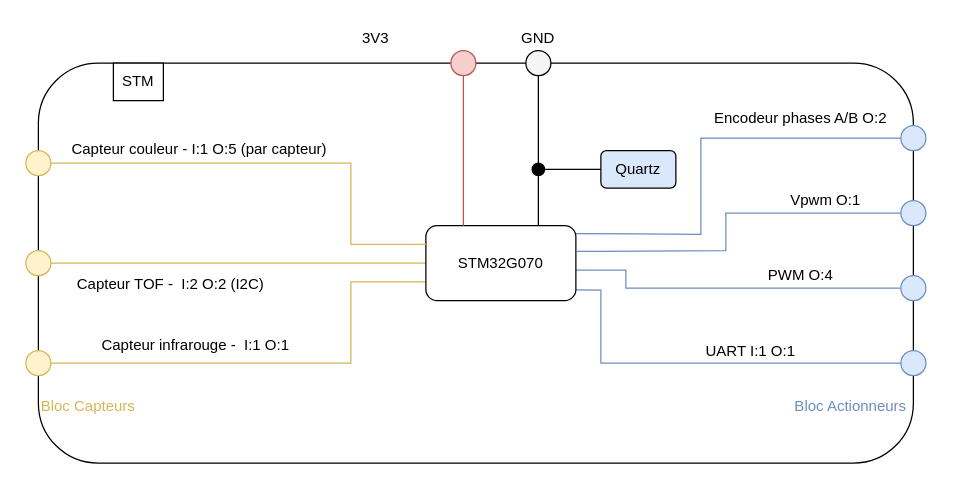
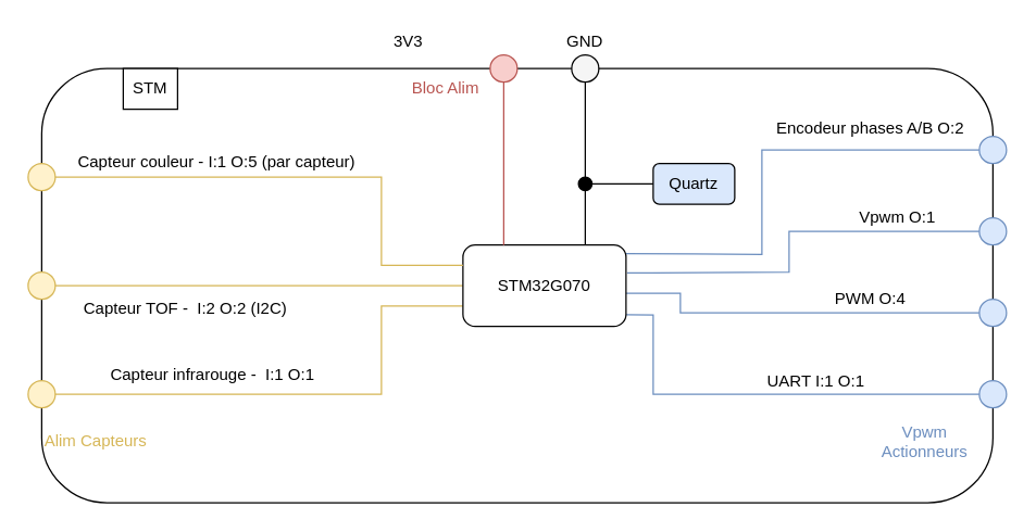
  <mxCell id="0" />
  <mxCell id="1" parent="0" />
  <mxCell id="2" value="" style="rounded=1;whiteSpace=wrap;html=1;" vertex="1" parent="1"><mxGeometry x="30" y="50" width="700" height="320" as="geometry" /></mxCell>
  <mxCell id="3" style="edgeStyle=orthogonalEdgeStyle;rounded=0;orthogonalLoop=1;jettySize=auto;html=1;exitX=0;exitY=0.5;exitDx=0;exitDy=0;entryX=0;entryY=0.5;entryDx=0;entryDy=0;strokeColor=#D6B656;startArrow=none;startFill=0;endArrow=none;endFill=0;fillColor=#fff2cc;" edge="1" parent="1" source="9" target="2"><mxGeometry relative="1" as="geometry"><Array as="points"><mxPoint x="160" y="210" /><mxPoint x="160" y="210" /></Array></mxGeometry></mxCell>
  <mxCell id="4" style="edgeStyle=orthogonalEdgeStyle;rounded=0;orthogonalLoop=1;jettySize=auto;html=1;exitX=0;exitY=0.75;exitDx=0;exitDy=0;entryX=0;entryY=0.75;entryDx=0;entryDy=0;strokeColor=#d6b656;startArrow=none;startFill=0;endArrow=none;endFill=0;fillColor=#fff2cc;" edge="1" parent="1" source="9" target="2"><mxGeometry relative="1" as="geometry"><Array as="points"><mxPoint x="280" y="225" /><mxPoint x="280" y="290" /></Array></mxGeometry></mxCell>
  <mxCell id="5" style="edgeStyle=orthogonalEdgeStyle;rounded=0;orthogonalLoop=1;jettySize=auto;html=1;exitX=1;exitY=0.858;exitDx=0;exitDy=0;strokeColor=#6C8EBF;startArrow=none;startFill=0;endArrow=none;endFill=0;fillColor=#dae8fc;exitPerimeter=0;" edge="1" parent="1" source="9" target="29"><mxGeometry relative="1" as="geometry"><Array as="points"><mxPoint x="480" y="232" /><mxPoint x="480" y="290" /></Array></mxGeometry></mxCell>
  <mxCell id="6" style="edgeStyle=orthogonalEdgeStyle;rounded=0;orthogonalLoop=1;jettySize=auto;html=1;exitX=0.993;exitY=0.594;exitDx=0;exitDy=0;strokeColor=#6c8ebf;startArrow=none;startFill=0;endArrow=none;endFill=0;fillColor=#dae8fc;exitPerimeter=0;" edge="1" parent="1" source="9" target="30"><mxGeometry relative="1" as="geometry"><Array as="points"><mxPoint x="500" y="216" /><mxPoint x="500" y="230" /></Array></mxGeometry></mxCell>
  <mxCell id="7" style="edgeStyle=orthogonalEdgeStyle;rounded=0;orthogonalLoop=1;jettySize=auto;html=1;exitX=1.007;exitY=0.344;exitDx=0;exitDy=0;strokeColor=#6c8ebf;startArrow=none;startFill=0;endArrow=none;endFill=0;exitPerimeter=0;fillColor=#dae8fc;" edge="1" parent="1" source="9" target="31"><mxGeometry relative="1" as="geometry"><Array as="points"><mxPoint x="480" y="201" /><mxPoint x="580" y="200" /><mxPoint x="580" y="170" /></Array></mxGeometry></mxCell>
  <mxCell id="8" style="edgeStyle=orthogonalEdgeStyle;rounded=0;orthogonalLoop=1;jettySize=auto;html=1;exitX=0.993;exitY=0.108;exitDx=0;exitDy=0;entryX=0;entryY=0.5;entryDx=0;entryDy=0;strokeColor=#6c8ebf;startArrow=none;startFill=0;endArrow=none;endFill=0;fillColor=#dae8fc;exitPerimeter=0;" edge="1" parent="1" source="9" target="32"><mxGeometry relative="1" as="geometry"><mxPoint x="440.28" y="240" as="sourcePoint" /><mxPoint x="619.72" y="368.38" as="targetPoint" /><Array as="points"><mxPoint x="510" y="187" /><mxPoint x="560" y="187" /><mxPoint x="560" y="110" /></Array></mxGeometry></mxCell>
  <mxCell id="9" value="STM32G070" style="rounded=1;whiteSpace=wrap;html=1;" vertex="1" parent="1"><mxGeometry x="340" y="180" width="120" height="60" as="geometry" /></mxCell>
  <mxCell id="10" style="edgeStyle=orthogonalEdgeStyle;rounded=0;orthogonalLoop=1;jettySize=auto;html=1;exitX=1;exitY=0.5;exitDx=0;exitDy=0;endArrow=none;endFill=0;fillColor=#f5f5f5;strokeColor=#666666;startArrow=none;" edge="1" parent="1" source="19"><mxGeometry relative="1" as="geometry"><mxPoint x="430" y="135" as="targetPoint" /></mxGeometry></mxCell>
  <mxCell id="11" value="Quartz" style="rounded=1;whiteSpace=wrap;html=1;fillColor=#dae8fc;" vertex="1" parent="1"><mxGeometry x="480" y="120" width="60" height="30" as="geometry" /></mxCell>
  <mxCell id="12" style="edgeStyle=orthogonalEdgeStyle;rounded=0;orthogonalLoop=1;jettySize=auto;html=1;exitX=0.5;exitY=1;exitDx=0;exitDy=0;entryX=0.75;entryY=0;entryDx=0;entryDy=0;endArrow=none;endFill=0;" edge="1" parent="1" source="13" target="9"><mxGeometry relative="1" as="geometry" /></mxCell>
  <mxCell id="13" value="" style="ellipse;whiteSpace=wrap;html=1;aspect=fixed;fillColor=#f5f5f5;fontColor=#333333;strokeColor=#000000;" vertex="1" parent="1"><mxGeometry x="420" y="40" width="20" height="20" as="geometry" /></mxCell>
  <mxCell id="14" style="edgeStyle=orthogonalEdgeStyle;rounded=0;orthogonalLoop=1;jettySize=auto;html=1;exitX=0.5;exitY=1;exitDx=0;exitDy=0;entryX=0.25;entryY=0;entryDx=0;entryDy=0;endArrow=none;endFill=0;fillColor=#f8cecc;strokeColor=#b85450;" edge="1" parent="1" source="15" target="9"><mxGeometry relative="1" as="geometry" /></mxCell>
  <mxCell id="15" value="" style="ellipse;whiteSpace=wrap;html=1;aspect=fixed;fillColor=#f8cecc;strokeColor=#b85450;" vertex="1" parent="1"><mxGeometry x="360" y="40" width="20" height="20" as="geometry" /></mxCell>
  <mxCell id="16" value="GND" style="text;html=1;strokeColor=none;fillColor=none;align=center;verticalAlign=middle;whiteSpace=wrap;rounded=0;" vertex="1" parent="1"><mxGeometry x="410" y="20" width="40" height="20" as="geometry" /></mxCell>
  <mxCell id="17" value="3V3" style="text;html=1;strokeColor=none;fillColor=none;align=center;verticalAlign=middle;whiteSpace=wrap;rounded=0;" vertex="1" parent="1"><mxGeometry x="280" y="20" width="40" height="20" as="geometry" /></mxCell>
  <mxCell id="18" value="STM" style="rounded=0;whiteSpace=wrap;html=1;" vertex="1" parent="1"><mxGeometry x="90" y="50" width="40" height="30" as="geometry" /></mxCell>
  <mxCell id="19" value="" style="ellipse;whiteSpace=wrap;html=1;fillColor=#000000;" vertex="1" parent="1"><mxGeometry x="425" y="130" width="10" height="10" as="geometry" /></mxCell>
  <mxCell id="20" value="" style="edgeStyle=orthogonalEdgeStyle;rounded=0;orthogonalLoop=1;jettySize=auto;html=1;exitX=0;exitY=0.5;exitDx=0;exitDy=0;endArrow=none;endFill=0;fillColor=#f5f5f5;strokeColor=#000000;" edge="1" parent="1" source="11" target="19"><mxGeometry relative="1" as="geometry"><mxPoint x="430" y="135" as="targetPoint" /><mxPoint x="330" y="135" as="sourcePoint" /></mxGeometry></mxCell>
  <mxCell id="21" value="" style="endArrow=none;html=1;rounded=0;strokeColor=#D6B656;entryX=0;entryY=0.25;entryDx=0;entryDy=0;exitX=0;exitY=0.25;exitDx=0;exitDy=0;fillColor=#fff2cc;" edge="1" parent="1" source="2" target="9"><mxGeometry width="50" height="50" relative="1" as="geometry"><mxPoint x="270" y="210" as="sourcePoint" /><mxPoint x="320" y="160" as="targetPoint" /><Array as="points"><mxPoint x="280" y="130" /><mxPoint x="280" y="170" /><mxPoint x="280" y="195" /></Array></mxGeometry></mxCell>
  <mxCell id="22" value="Capteur couleur - I:1 O:5 (par capteur)" style="text;html=1;strokeColor=none;fillColor=none;align=center;verticalAlign=middle;whiteSpace=wrap;rounded=0;" vertex="1" parent="1"><mxGeometry x="54" y="104" width="210" height="30" as="geometry" /></mxCell>
  <mxCell id="23" value="Capteur TOF - &amp;nbsp;I:2 O:2 (I2C)" style="text;html=1;strokeColor=none;fillColor=none;align=center;verticalAlign=middle;whiteSpace=wrap;rounded=0;" vertex="1" parent="1"><mxGeometry x="54" y="212" width="164" height="30" as="geometry" /></mxCell>
  <mxCell id="24" value="Capteur infrarouge - &amp;nbsp;I:1 O:1" style="text;html=1;strokeColor=none;fillColor=none;align=center;verticalAlign=middle;whiteSpace=wrap;rounded=0;" vertex="1" parent="1"><mxGeometry x="51" y="261" width="210" height="30" as="geometry" /></mxCell>
  <mxCell id="25" value="PWM O:4" style="text;html=1;strokeColor=none;fillColor=none;align=center;verticalAlign=middle;whiteSpace=wrap;rounded=0;" vertex="1" parent="1"><mxGeometry x="600" y="210" width="80" height="20" as="geometry" /></mxCell>
  <mxCell id="26" value="UART I:1 O:1" style="text;html=1;strokeColor=none;fillColor=none;align=center;verticalAlign=middle;whiteSpace=wrap;rounded=0;" vertex="1" parent="1"><mxGeometry x="560" y="271" width="80" height="20" as="geometry" /></mxCell>
  <mxCell id="27" value="Vpwm O:1" style="text;html=1;strokeColor=none;fillColor=none;align=center;verticalAlign=middle;whiteSpace=wrap;rounded=0;" vertex="1" parent="1"><mxGeometry x="620" y="150" width="80" height="20" as="geometry" /></mxCell>
  <mxCell id="28" value="Encodeur phases A/B O:2" style="text;html=1;strokeColor=none;fillColor=none;align=center;verticalAlign=middle;whiteSpace=wrap;rounded=0;" vertex="1" parent="1"><mxGeometry x="560" y="84" width="160" height="20" as="geometry" /></mxCell>
  <mxCell id="29" value="" style="ellipse;whiteSpace=wrap;html=1;aspect=fixed;fillColor=#dae8fc;strokeColor=#6c8ebf;" vertex="1" parent="1"><mxGeometry x="720" y="280" width="20" height="20" as="geometry" /></mxCell>
  <mxCell id="30" value="" style="ellipse;whiteSpace=wrap;html=1;aspect=fixed;fillColor=#dae8fc;strokeColor=#6c8ebf;" vertex="1" parent="1"><mxGeometry x="720" y="220" width="20" height="20" as="geometry" /></mxCell>
  <mxCell id="31" value="" style="ellipse;whiteSpace=wrap;html=1;aspect=fixed;fillColor=#dae8fc;strokeColor=#6c8ebf;" vertex="1" parent="1"><mxGeometry x="720" y="160" width="20" height="20" as="geometry" /></mxCell>
  <mxCell id="32" value="" style="ellipse;whiteSpace=wrap;html=1;aspect=fixed;fillColor=#dae8fc;strokeColor=#6c8ebf;" vertex="1" parent="1"><mxGeometry x="720" y="100" width="20" height="20" as="geometry" /></mxCell>
  <mxCell id="33" value="" style="ellipse;whiteSpace=wrap;html=1;aspect=fixed;fillColor=#fff2cc;strokeColor=#d6b656;" vertex="1" parent="1"><mxGeometry x="20" y="280" width="20" height="20" as="geometry" /></mxCell>
  <mxCell id="34" value="" style="ellipse;whiteSpace=wrap;html=1;aspect=fixed;fillColor=#fff2cc;strokeColor=#d6b656;" vertex="1" parent="1"><mxGeometry x="20" y="200" width="20" height="20" as="geometry" /></mxCell>
  <mxCell id="35" value="" style="ellipse;whiteSpace=wrap;html=1;aspect=fixed;fillColor=#fff2cc;strokeColor=#d6b656;" vertex="1" parent="1"><mxGeometry x="20" y="120" width="20" height="20" as="geometry" /></mxCell>
- <mxCell id="36" value="&lt;font color=&quot;#6c8ebf&quot;&gt;Bloc Actionneurs&lt;/font&gt;" style="text;html=1;strokeColor=none;fillColor=none;align=center;verticalAlign=middle;whiteSpace=wrap;rounded=0;" vertex="1" parent="1"><mxGeometry x="630" y="315" width="100" height="20" as="geometry" /></mxCell>
- <mxCell id="37" value="&lt;font color=&quot;#d6b656&quot;&gt;Bloc Capteurs&lt;/font&gt;" style="text;html=1;strokeColor=none;fillColor=none;align=center;verticalAlign=middle;whiteSpace=wrap;rounded=0;" vertex="1" parent="1"><mxGeometry x="30" y="310" width="80" height="30" as="geometry" /></mxCell>
+ <mxCell id="36" value="&lt;font color=&quot;#6c8ebf&quot;&gt;Vpwm Actionneurs&lt;/font&gt;" style="text;html=1;strokeColor=none;fillColor=none;align=center;verticalAlign=middle;whiteSpace=wrap;rounded=0;" vertex="1" parent="1"><mxGeometry x="630" y="315" width="100" height="20" as="geometry" /></mxCell>
+ <mxCell id="37" value="&lt;font color=&quot;#d6b656&quot;&gt;Alim Capteurs&lt;/font&gt;" style="text;html=1;strokeColor=none;fillColor=none;align=center;verticalAlign=middle;whiteSpace=wrap;rounded=0;" vertex="1" parent="1"><mxGeometry x="30" y="310" width="80" height="30" as="geometry" /></mxCell>
+ <mxCell id="38" value="&lt;font color=&quot;#b85450&quot;&gt;Bloc Alim&lt;/font&gt;" style="text;html=1;strokeColor=none;fillColor=none;align=center;verticalAlign=middle;whiteSpace=wrap;rounded=0;" vertex="1" parent="1"><mxGeometry x="295" y="55" width="65" height="20" as="geometry" /></mxCell>
